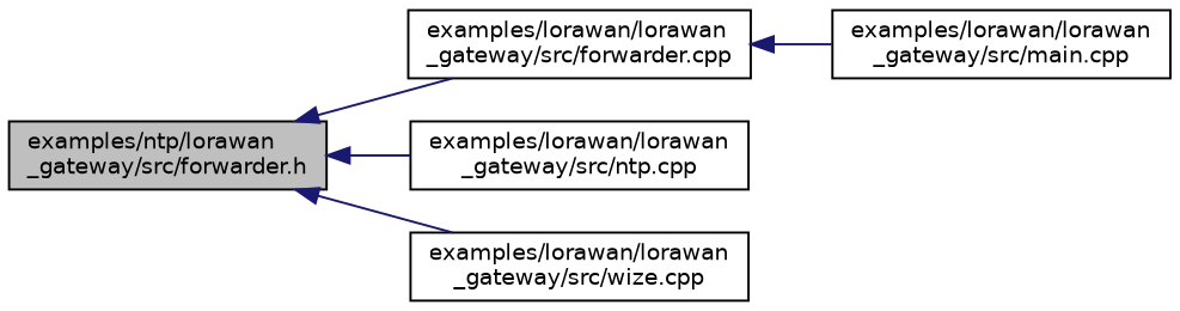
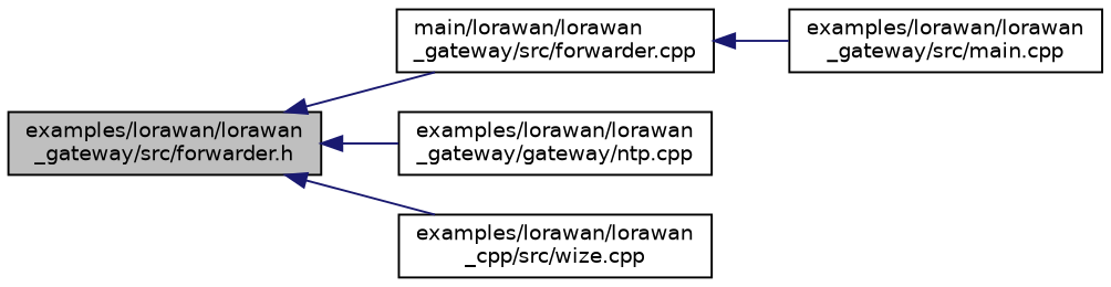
  digraph {
    rankdir=LR
    node [color=black fillcolor=white fontname=Helvetica fontsize=10 shape=record style=filled]
    edge [color=midnightblue dir=back fontname=Helvetica fontsize=10 labelfontname=Helvetica labelfontsize=10 style=solid]
-   n1 [fillcolor=grey75 fontcolor=black height=0.2 label="examples/ntp/lorawan\l_gateway/src/forwarder.h" width=0.4]
-   n2 [height=0.2 label="examples/lorawan/lorawan\l_gateway/src/forwarder.cpp" width=0.4]
-   n3 [height=0.2 label="examples/lorawan/lorawan\l_gateway/src/ntp.cpp" width=0.4]
-   n4 [height=0.2 label="examples/lorawan/lorawan\l_gateway/src/wize.cpp" width=0.4]
+   n1 [fillcolor=grey75 fontcolor=black height=0.2 label="examples/lorawan/lorawan\l_gateway/src/forwarder.h" width=0.4]
+   n2 [height=0.2 label="main/lorawan/lorawan\l_gateway/src/forwarder.cpp" width=0.4]
+   n3 [height=0.2 label="examples/lorawan/lorawan\l_gateway/gateway/ntp.cpp" width=0.4]
+   n4 [height=0.2 label="examples/lorawan/lorawan\l_cpp/src/wize.cpp" width=0.4]
    n5 [height=0.2 label="examples/lorawan/lorawan\l_gateway/src/main.cpp" width=0.4]
    n1 -> n2
    n1 -> n3
    n1 -> n4
    n2 -> n5
  }
